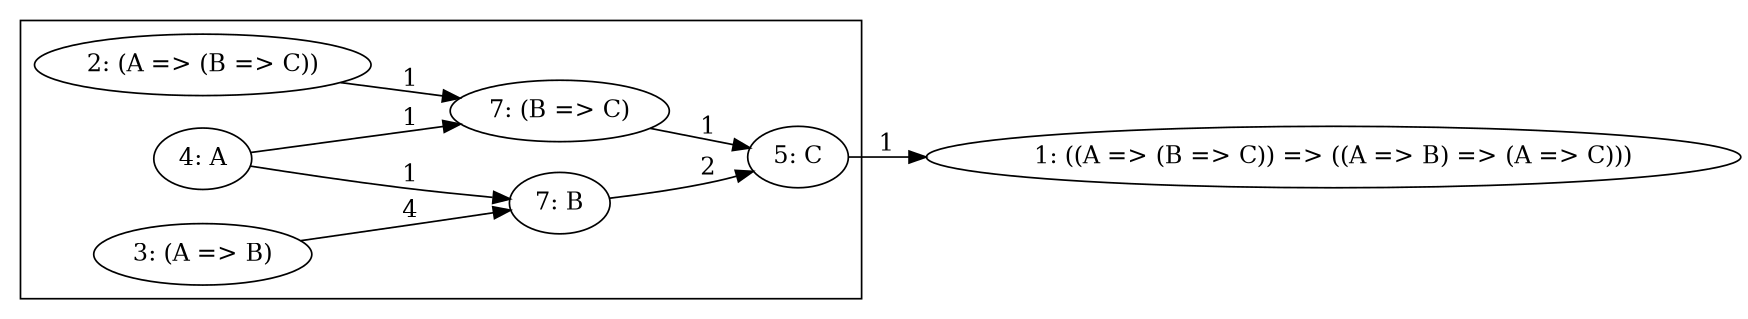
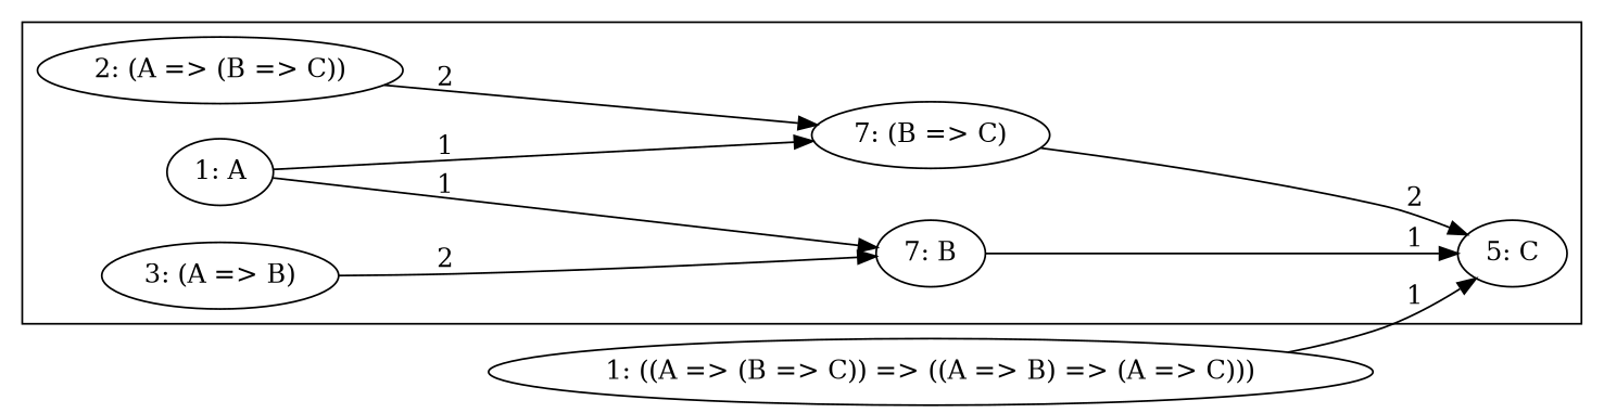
  digraph {
    rankdir=LR
    n1 [label="2: (A => (B => C))"]
    n2 [label="3: (A => B)"]
-   n3 [label="4: A"]
+   n3 [label="1: A"]
    n4 [label="5: C"]
    n5 [label="7: B"]
    n6 [label="7: (B => C)"]
    n7 [label="1: ((A => (B => C)) => ((A => B) => (A => C)))"]
    subgraph cluster_1 {
      n1
      n2
      n3
      n4
      n5
      n6
    }
-   n1 -> n6 [label=1]
-   n2 -> n5 [label=4]
+   n1 -> n6 [label=2]
+   n2 -> n5 [label=2]
    n3 -> n5 [label=1]
    n3 -> n6 [label=1]
-   n4 -> n7 [label=1]
-   n5 -> n4 [label=2]
-   n6 -> n4 [label=1]
+   n7 -> n4 [label=1]
+   n5 -> n4 [label=1]
+   n6 -> n4 [label=2]
  }
